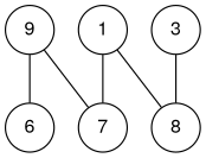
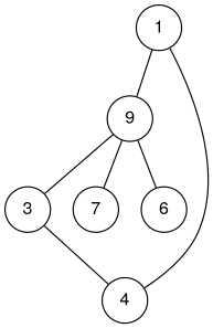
  graph {
    fontname="Helvetica,Arial,sans-serif"
    fontsize=12
    node [fontname="Helvetica,Arial,sans-serif" shape=circle]
    edge [fontname="Helvetica,Arial,sans-serif"]
    n1 [label=9]
    1
-   4 [label=8]
+   4
    3
    n5 [label=7]
    6
+   n1 -- 3
    n1 -- n5
    n1 -- 6
-   1 -- n5
+   1 -- n1
    1 -- 4
    3 -- 4
  }
